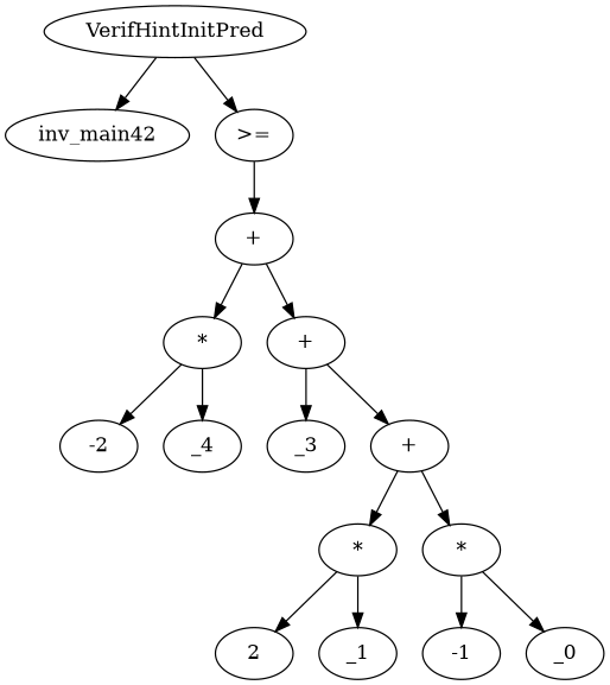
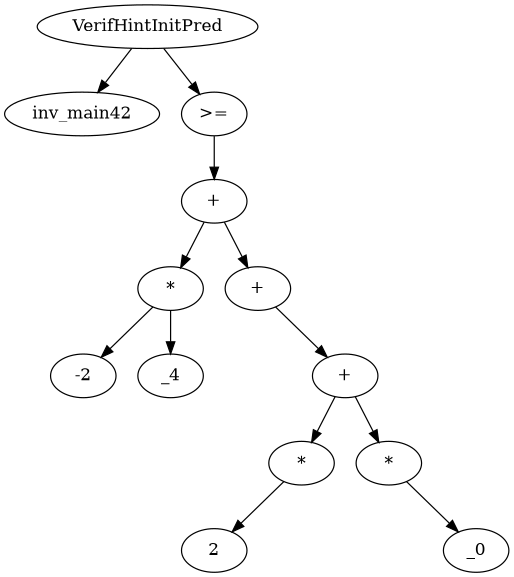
  digraph {
    n1 [label=inv_main42]
    n2 [label=VerifHintInitPred]
    n3 [label=">="]
    n4 [label="+"]
    n5 [label="*"]
    n6 [label="+"]
    n7 [label=-2]
    n8 [label=_4]
-   n9 [label=_3]
    n10 [label="+"]
    n11 [label="*"]
    n12 [label="*"]
    n13 [label=2]
-   n14 [label=_1]
-   n15 [label=-1]
    n16 [label=_0]
    n2 -> n1
    n2 -> n3
    n3 -> n4
    n4 -> n5
    n4 -> n6
    n5 -> n7
    n5 -> n8
-   n6 -> n9
    n6 -> n10
    n10 -> n11
    n10 -> n12
    n11 -> n13
-   n11 -> n14
-   n12 -> n15
    n12 -> n16
  }
